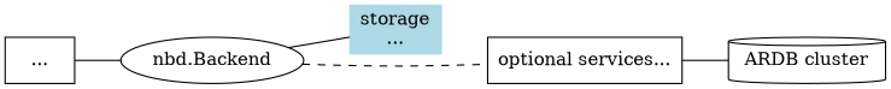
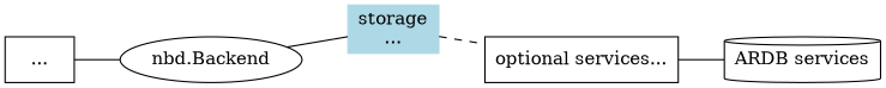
  graph {
    rankdir=LR
    node [shape=rectangle]
    n1 [label="..."]
    n2 [label="nbd.Backend" shape=""]
    n3 [color=lightblue label="storage\n..." style=filled]
    n4 [label="optional services..."]
-   n5 [label="ARDB cluster" shape=cylinder]
+   n5 [label="ARDB services" shape=cylinder]
    n1 -- n2
    n2 -- n3
-   n2 -- n4 [style=dashed]
+   n3 -- n4 [style=dashed]
    n4 -- n5
  }
